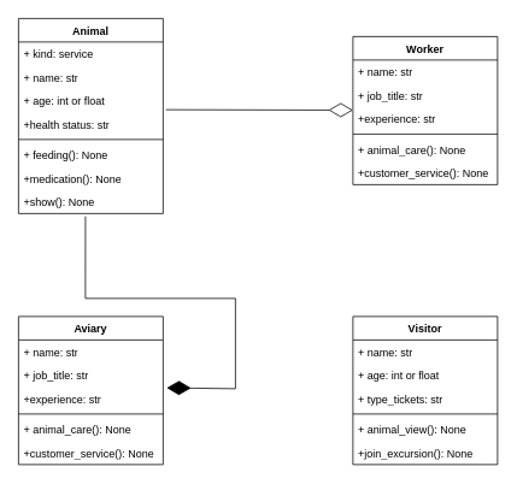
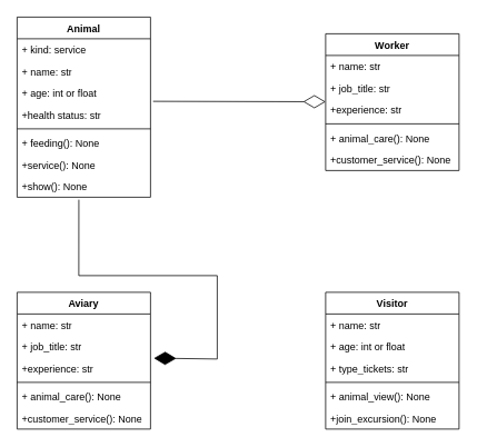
  <mxCell id="0" />
  <mxCell id="1" parent="0" />
  <mxCell id="2" value="Animal" style="swimlane;fontStyle=1;align=center;verticalAlign=top;childLayout=stackLayout;horizontal=1;startSize=26;horizontalStack=0;resizeParent=1;resizeParentMax=0;resizeLast=0;collapsible=1;marginBottom=0;whiteSpace=wrap;html=1;" parent="1" vertex="1"><mxGeometry x="20" y="20" width="160" height="216" as="geometry" /></mxCell>
  <mxCell id="3" value="+ kind: service" style="text;strokeColor=none;fillColor=none;align=left;verticalAlign=top;spacingLeft=4;spacingRight=4;overflow=hidden;rotatable=0;points=[[0,0.5],[1,0.5]];portConstraint=eastwest;whiteSpace=wrap;html=1;" parent="2" vertex="1"><mxGeometry y="26" width="160" height="26" as="geometry" /></mxCell>
  <mxCell id="4" value="+ name: str" style="text;strokeColor=none;fillColor=none;align=left;verticalAlign=top;spacingLeft=4;spacingRight=4;overflow=hidden;rotatable=0;points=[[0,0.5],[1,0.5]];portConstraint=eastwest;whiteSpace=wrap;html=1;" vertex="1" parent="2"><mxGeometry y="52" width="160" height="26" as="geometry" /></mxCell>
  <mxCell id="5" value="+ age: int or float" style="text;strokeColor=none;fillColor=none;align=left;verticalAlign=top;spacingLeft=4;spacingRight=4;overflow=hidden;rotatable=0;points=[[0,0.5],[1,0.5]];portConstraint=eastwest;whiteSpace=wrap;html=1;" vertex="1" parent="2"><mxGeometry y="78" width="160" height="26" as="geometry" /></mxCell>
  <mxCell id="6" value="+health status&lt;span style=&quot;background-color: initial;&quot;&gt;: str&lt;/span&gt;" style="text;strokeColor=none;fillColor=none;align=left;verticalAlign=top;spacingLeft=4;spacingRight=4;overflow=hidden;rotatable=0;points=[[0,0.5],[1,0.5]];portConstraint=eastwest;whiteSpace=wrap;html=1;" vertex="1" parent="2"><mxGeometry y="104" width="160" height="26" as="geometry" /></mxCell>
  <mxCell id="7" value="" style="line;strokeWidth=1;fillColor=none;align=left;verticalAlign=middle;spacingTop=-1;spacingLeft=3;spacingRight=3;rotatable=0;labelPosition=right;points=[];portConstraint=eastwest;strokeColor=inherit;" parent="2" vertex="1"><mxGeometry y="130" width="160" height="8" as="geometry" /></mxCell>
  <mxCell id="8" value="+ feeding(): None" style="text;strokeColor=none;fillColor=none;align=left;verticalAlign=top;spacingLeft=4;spacingRight=4;overflow=hidden;rotatable=0;points=[[0,0.5],[1,0.5]];portConstraint=eastwest;whiteSpace=wrap;html=1;" parent="2" vertex="1"><mxGeometry y="138" width="160" height="26" as="geometry" /></mxCell>
- <mxCell id="9" value="+medication&lt;span style=&quot;background-color: initial;&quot;&gt;(): None&lt;/span&gt;" style="text;strokeColor=none;fillColor=none;align=left;verticalAlign=top;spacingLeft=4;spacingRight=4;overflow=hidden;rotatable=0;points=[[0,0.5],[1,0.5]];portConstraint=eastwest;whiteSpace=wrap;html=1;" vertex="1" parent="2"><mxGeometry y="164" width="160" height="26" as="geometry" /></mxCell>
+ <mxCell id="9" value="+service&lt;span style=&quot;background-color: initial;&quot;&gt;(): None&lt;/span&gt;" style="text;strokeColor=none;fillColor=none;align=left;verticalAlign=top;spacingLeft=4;spacingRight=4;overflow=hidden;rotatable=0;points=[[0,0.5],[1,0.5]];portConstraint=eastwest;whiteSpace=wrap;html=1;" vertex="1" parent="2"><mxGeometry y="164" width="160" height="26" as="geometry" /></mxCell>
  <mxCell id="10" value="+show&lt;span style=&quot;background-color: initial;&quot;&gt;(): None&lt;/span&gt;" style="text;strokeColor=none;fillColor=none;align=left;verticalAlign=top;spacingLeft=4;spacingRight=4;overflow=hidden;rotatable=0;points=[[0,0.5],[1,0.5]];portConstraint=eastwest;whiteSpace=wrap;html=1;" vertex="1" parent="2"><mxGeometry y="190" width="160" height="26" as="geometry" /></mxCell>
  <mxCell id="11" value="Worker" style="swimlane;fontStyle=1;align=center;verticalAlign=top;childLayout=stackLayout;horizontal=1;startSize=26;horizontalStack=0;resizeParent=1;resizeParentMax=0;resizeLast=0;collapsible=1;marginBottom=0;whiteSpace=wrap;html=1;" vertex="1" parent="1"><mxGeometry x="390" y="40" width="160" height="164" as="geometry" /></mxCell>
  <mxCell id="12" value="+ name: str" style="text;strokeColor=none;fillColor=none;align=left;verticalAlign=top;spacingLeft=4;spacingRight=4;overflow=hidden;rotatable=0;points=[[0,0.5],[1,0.5]];portConstraint=eastwest;whiteSpace=wrap;html=1;" vertex="1" parent="11"><mxGeometry y="26" width="160" height="26" as="geometry" /></mxCell>
  <mxCell id="13" value="+ job_title: str" style="text;strokeColor=none;fillColor=none;align=left;verticalAlign=top;spacingLeft=4;spacingRight=4;overflow=hidden;rotatable=0;points=[[0,0.5],[1,0.5]];portConstraint=eastwest;whiteSpace=wrap;html=1;" vertex="1" parent="11"><mxGeometry y="52" width="160" height="26" as="geometry" /></mxCell>
  <mxCell id="14" value="+experience&lt;span style=&quot;background-color: initial;&quot;&gt;: str&lt;/span&gt;" style="text;strokeColor=none;fillColor=none;align=left;verticalAlign=top;spacingLeft=4;spacingRight=4;overflow=hidden;rotatable=0;points=[[0,0.5],[1,0.5]];portConstraint=eastwest;whiteSpace=wrap;html=1;" vertex="1" parent="11"><mxGeometry y="78" width="160" height="26" as="geometry" /></mxCell>
  <mxCell id="15" value="" style="line;strokeWidth=1;fillColor=none;align=left;verticalAlign=middle;spacingTop=-1;spacingLeft=3;spacingRight=3;rotatable=0;labelPosition=right;points=[];portConstraint=eastwest;strokeColor=inherit;" vertex="1" parent="11"><mxGeometry y="104" width="160" height="8" as="geometry" /></mxCell>
  <mxCell id="16" value="+ animal_care(): None" style="text;strokeColor=none;fillColor=none;align=left;verticalAlign=top;spacingLeft=4;spacingRight=4;overflow=hidden;rotatable=0;points=[[0,0.5],[1,0.5]];portConstraint=eastwest;whiteSpace=wrap;html=1;" vertex="1" parent="11"><mxGeometry y="112" width="160" height="26" as="geometry" /></mxCell>
  <mxCell id="17" value="+customer_service&lt;span style=&quot;background-color: initial;&quot;&gt;(): None&lt;/span&gt;" style="text;strokeColor=none;fillColor=none;align=left;verticalAlign=top;spacingLeft=4;spacingRight=4;overflow=hidden;rotatable=0;points=[[0,0.5],[1,0.5]];portConstraint=eastwest;whiteSpace=wrap;html=1;" vertex="1" parent="11"><mxGeometry y="138" width="160" height="26" as="geometry" /></mxCell>
  <mxCell id="18" value="Aviary" style="swimlane;fontStyle=1;align=center;verticalAlign=top;childLayout=stackLayout;horizontal=1;startSize=26;horizontalStack=0;resizeParent=1;resizeParentMax=0;resizeLast=0;collapsible=1;marginBottom=0;whiteSpace=wrap;html=1;" vertex="1" parent="1"><mxGeometry x="20" y="350" width="160" height="164" as="geometry" /></mxCell>
  <mxCell id="19" value="+ name: str" style="text;strokeColor=none;fillColor=none;align=left;verticalAlign=top;spacingLeft=4;spacingRight=4;overflow=hidden;rotatable=0;points=[[0,0.5],[1,0.5]];portConstraint=eastwest;whiteSpace=wrap;html=1;" vertex="1" parent="18"><mxGeometry y="26" width="160" height="26" as="geometry" /></mxCell>
  <mxCell id="20" value="+ job_title: str" style="text;strokeColor=none;fillColor=none;align=left;verticalAlign=top;spacingLeft=4;spacingRight=4;overflow=hidden;rotatable=0;points=[[0,0.5],[1,0.5]];portConstraint=eastwest;whiteSpace=wrap;html=1;" vertex="1" parent="18"><mxGeometry y="52" width="160" height="26" as="geometry" /></mxCell>
  <mxCell id="21" value="+experience&lt;span style=&quot;background-color: initial;&quot;&gt;: str&lt;/span&gt;" style="text;strokeColor=none;fillColor=none;align=left;verticalAlign=top;spacingLeft=4;spacingRight=4;overflow=hidden;rotatable=0;points=[[0,0.5],[1,0.5]];portConstraint=eastwest;whiteSpace=wrap;html=1;" vertex="1" parent="18"><mxGeometry y="78" width="160" height="26" as="geometry" /></mxCell>
  <mxCell id="22" value="" style="line;strokeWidth=1;fillColor=none;align=left;verticalAlign=middle;spacingTop=-1;spacingLeft=3;spacingRight=3;rotatable=0;labelPosition=right;points=[];portConstraint=eastwest;strokeColor=inherit;" vertex="1" parent="18"><mxGeometry y="104" width="160" height="8" as="geometry" /></mxCell>
  <mxCell id="23" value="+ animal_care(): None" style="text;strokeColor=none;fillColor=none;align=left;verticalAlign=top;spacingLeft=4;spacingRight=4;overflow=hidden;rotatable=0;points=[[0,0.5],[1,0.5]];portConstraint=eastwest;whiteSpace=wrap;html=1;" vertex="1" parent="18"><mxGeometry y="112" width="160" height="26" as="geometry" /></mxCell>
  <mxCell id="24" value="+customer_service&lt;span style=&quot;background-color: initial;&quot;&gt;(): None&lt;/span&gt;" style="text;strokeColor=none;fillColor=none;align=left;verticalAlign=top;spacingLeft=4;spacingRight=4;overflow=hidden;rotatable=0;points=[[0,0.5],[1,0.5]];portConstraint=eastwest;whiteSpace=wrap;html=1;" vertex="1" parent="18"><mxGeometry y="138" width="160" height="26" as="geometry" /></mxCell>
  <mxCell id="25" value="Visitor" style="swimlane;fontStyle=1;align=center;verticalAlign=top;childLayout=stackLayout;horizontal=1;startSize=26;horizontalStack=0;resizeParent=1;resizeParentMax=0;resizeLast=0;collapsible=1;marginBottom=0;whiteSpace=wrap;html=1;" vertex="1" parent="1"><mxGeometry x="390" y="350" width="160" height="164" as="geometry" /></mxCell>
  <mxCell id="26" value="+ name: str" style="text;strokeColor=none;fillColor=none;align=left;verticalAlign=top;spacingLeft=4;spacingRight=4;overflow=hidden;rotatable=0;points=[[0,0.5],[1,0.5]];portConstraint=eastwest;whiteSpace=wrap;html=1;" vertex="1" parent="25"><mxGeometry y="26" width="160" height="26" as="geometry" /></mxCell>
  <mxCell id="27" value="+ age: int or float" style="text;strokeColor=none;fillColor=none;align=left;verticalAlign=top;spacingLeft=4;spacingRight=4;overflow=hidden;rotatable=0;points=[[0,0.5],[1,0.5]];portConstraint=eastwest;whiteSpace=wrap;html=1;" vertex="1" parent="25"><mxGeometry y="52" width="160" height="26" as="geometry" /></mxCell>
  <mxCell id="28" value="+ type_tickets: str" style="text;strokeColor=none;fillColor=none;align=left;verticalAlign=top;spacingLeft=4;spacingRight=4;overflow=hidden;rotatable=0;points=[[0,0.5],[1,0.5]];portConstraint=eastwest;whiteSpace=wrap;html=1;" vertex="1" parent="25"><mxGeometry y="78" width="160" height="26" as="geometry" /></mxCell>
  <mxCell id="29" value="" style="line;strokeWidth=1;fillColor=none;align=left;verticalAlign=middle;spacingTop=-1;spacingLeft=3;spacingRight=3;rotatable=0;labelPosition=right;points=[];portConstraint=eastwest;strokeColor=inherit;" vertex="1" parent="25"><mxGeometry y="104" width="160" height="8" as="geometry" /></mxCell>
  <mxCell id="30" value="+ animal_view(): None" style="text;strokeColor=none;fillColor=none;align=left;verticalAlign=top;spacingLeft=4;spacingRight=4;overflow=hidden;rotatable=0;points=[[0,0.5],[1,0.5]];portConstraint=eastwest;whiteSpace=wrap;html=1;" vertex="1" parent="25"><mxGeometry y="112" width="160" height="26" as="geometry" /></mxCell>
  <mxCell id="31" value="+join_excursion&lt;span style=&quot;background-color: initial;&quot;&gt;(): None&lt;/span&gt;" style="text;strokeColor=none;fillColor=none;align=left;verticalAlign=top;spacingLeft=4;spacingRight=4;overflow=hidden;rotatable=0;points=[[0,0.5],[1,0.5]];portConstraint=eastwest;whiteSpace=wrap;html=1;" vertex="1" parent="25"><mxGeometry y="138" width="160" height="26" as="geometry" /></mxCell>
  <mxCell id="32" value="" style="endArrow=diamondThin;endFill=0;endSize=24;html=1;rounded=0;exitX=1.019;exitY=-0.115;exitDx=0;exitDy=0;exitPerimeter=0;" edge="1" parent="1" source="6"><mxGeometry width="160" relative="1" as="geometry"><mxPoint x="230" y="121.5" as="sourcePoint" /><mxPoint x="390" y="121.5" as="targetPoint" /></mxGeometry></mxCell>
  <mxCell id="33" value="" style="endArrow=diamondThin;endFill=1;endSize=24;html=1;rounded=0;entryX=1.025;entryY=0.038;entryDx=0;entryDy=0;entryPerimeter=0;exitX=0.463;exitY=1.115;exitDx=0;exitDy=0;exitPerimeter=0;" edge="1" parent="1" source="10" target="21"><mxGeometry width="160" relative="1" as="geometry"><mxPoint x="280" y="429" as="sourcePoint" /><mxPoint x="370" y="530" as="targetPoint" /><Array as="points"><mxPoint x="94" y="330" /><mxPoint x="260" y="330" /><mxPoint x="260" y="430" /></Array></mxGeometry></mxCell>
